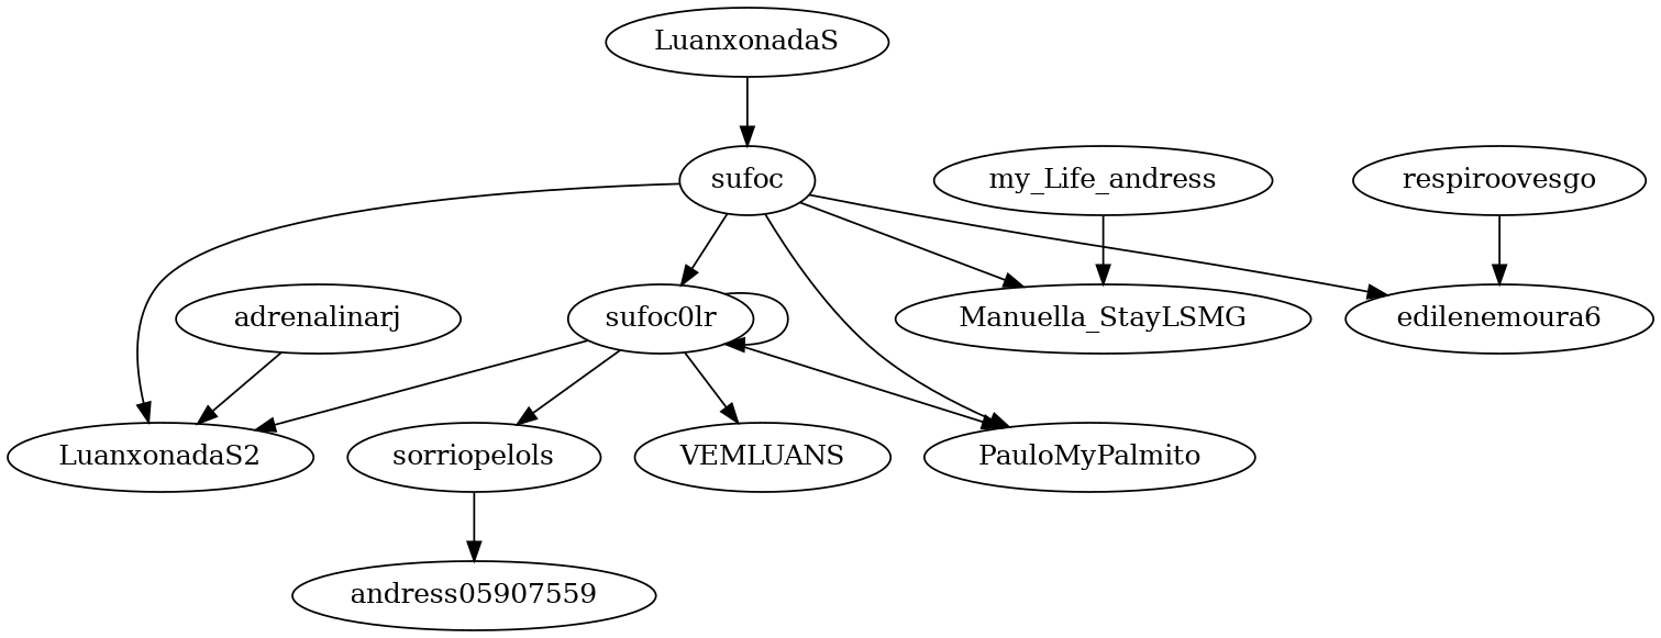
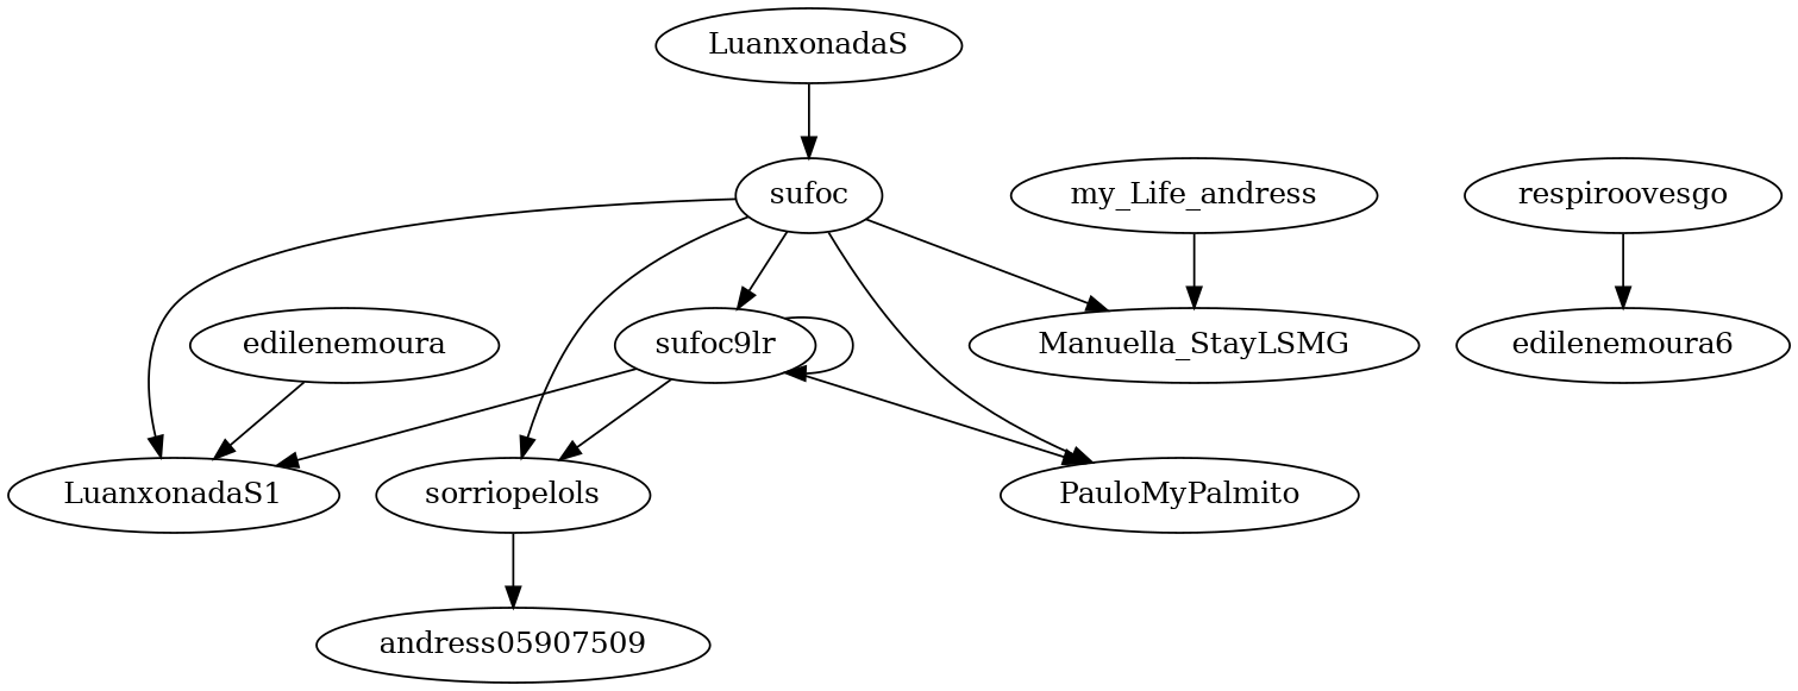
  strict digraph {
-   adrenalinarj
-   LuanxonadaS2
-   sufoc0lr
+   adrenalinarj [label=edilenemoura]
+   LuanxonadaS2 [label=LuanxonadaS1]
+   sufoc0lr [label=sufoc9lr]
    PauloMyPalmito
-   VEMLUANS
    sorriopelols
-   andress05907509 [label=andress05907559]
+   andress05907509
    n8 [label=sufoc]
    n9 [label=Manuella_StayLSMG]
    n10 [label=edilenemoura6]
    n11 [label=my_Life_andress]
    respiroovesgo
    n13 [label=LuanxonadaS]
    adrenalinarj -> LuanxonadaS2
    sufoc0lr -> LuanxonadaS2
    sufoc0lr -> sufoc0lr
    sufoc0lr -> PauloMyPalmito
-   sufoc0lr -> VEMLUANS
    sufoc0lr -> sorriopelols
    sorriopelols -> andress05907509
    n8 -> LuanxonadaS2
    n8 -> sufoc0lr
    n8 -> PauloMyPalmito
    n8 -> n9
-   n8 -> n10
+   n8 -> sorriopelols
    n11 -> n9
    respiroovesgo -> n10
    n13 -> n8
  }
